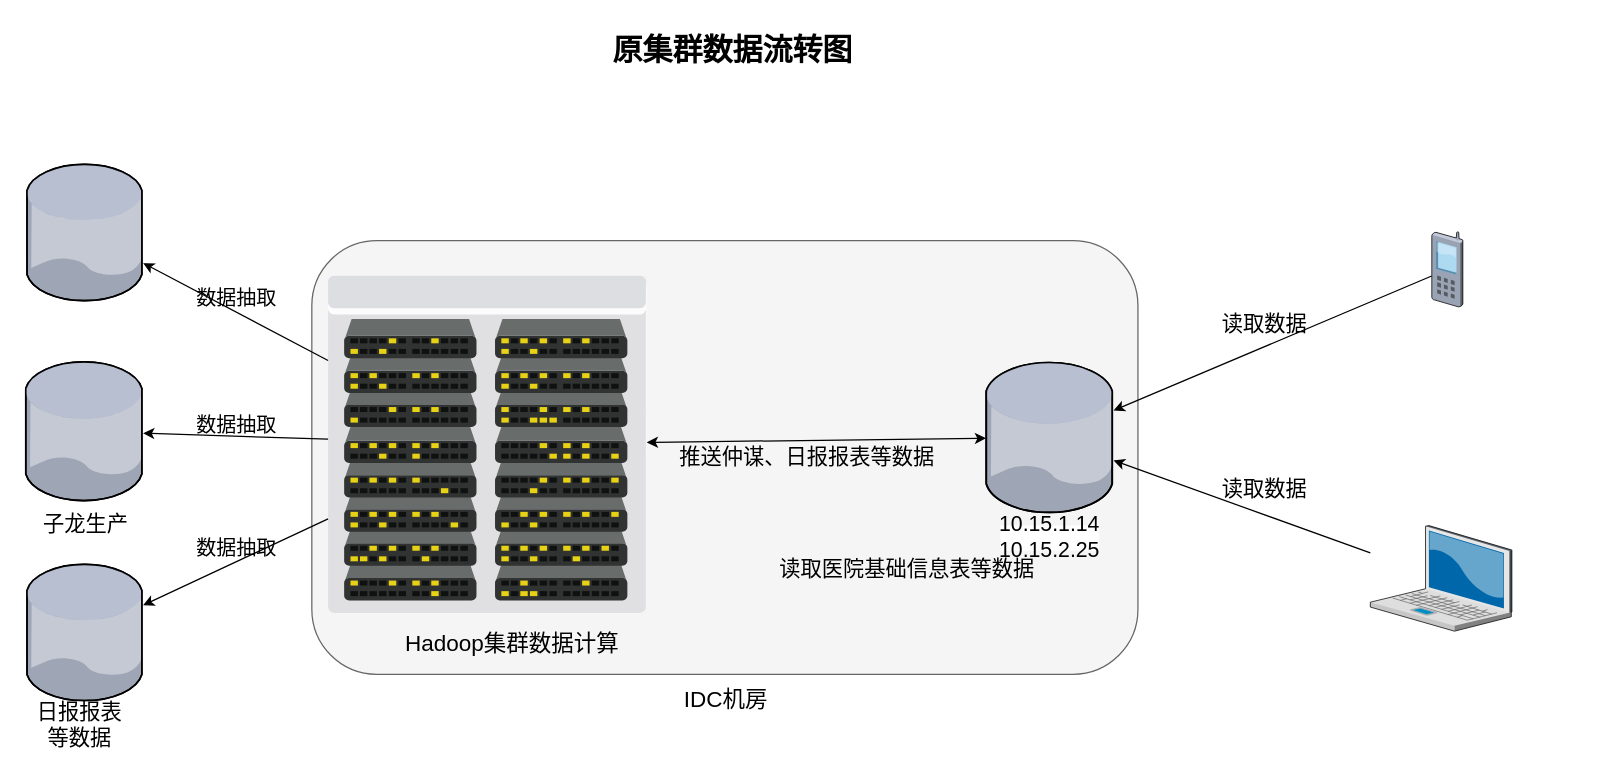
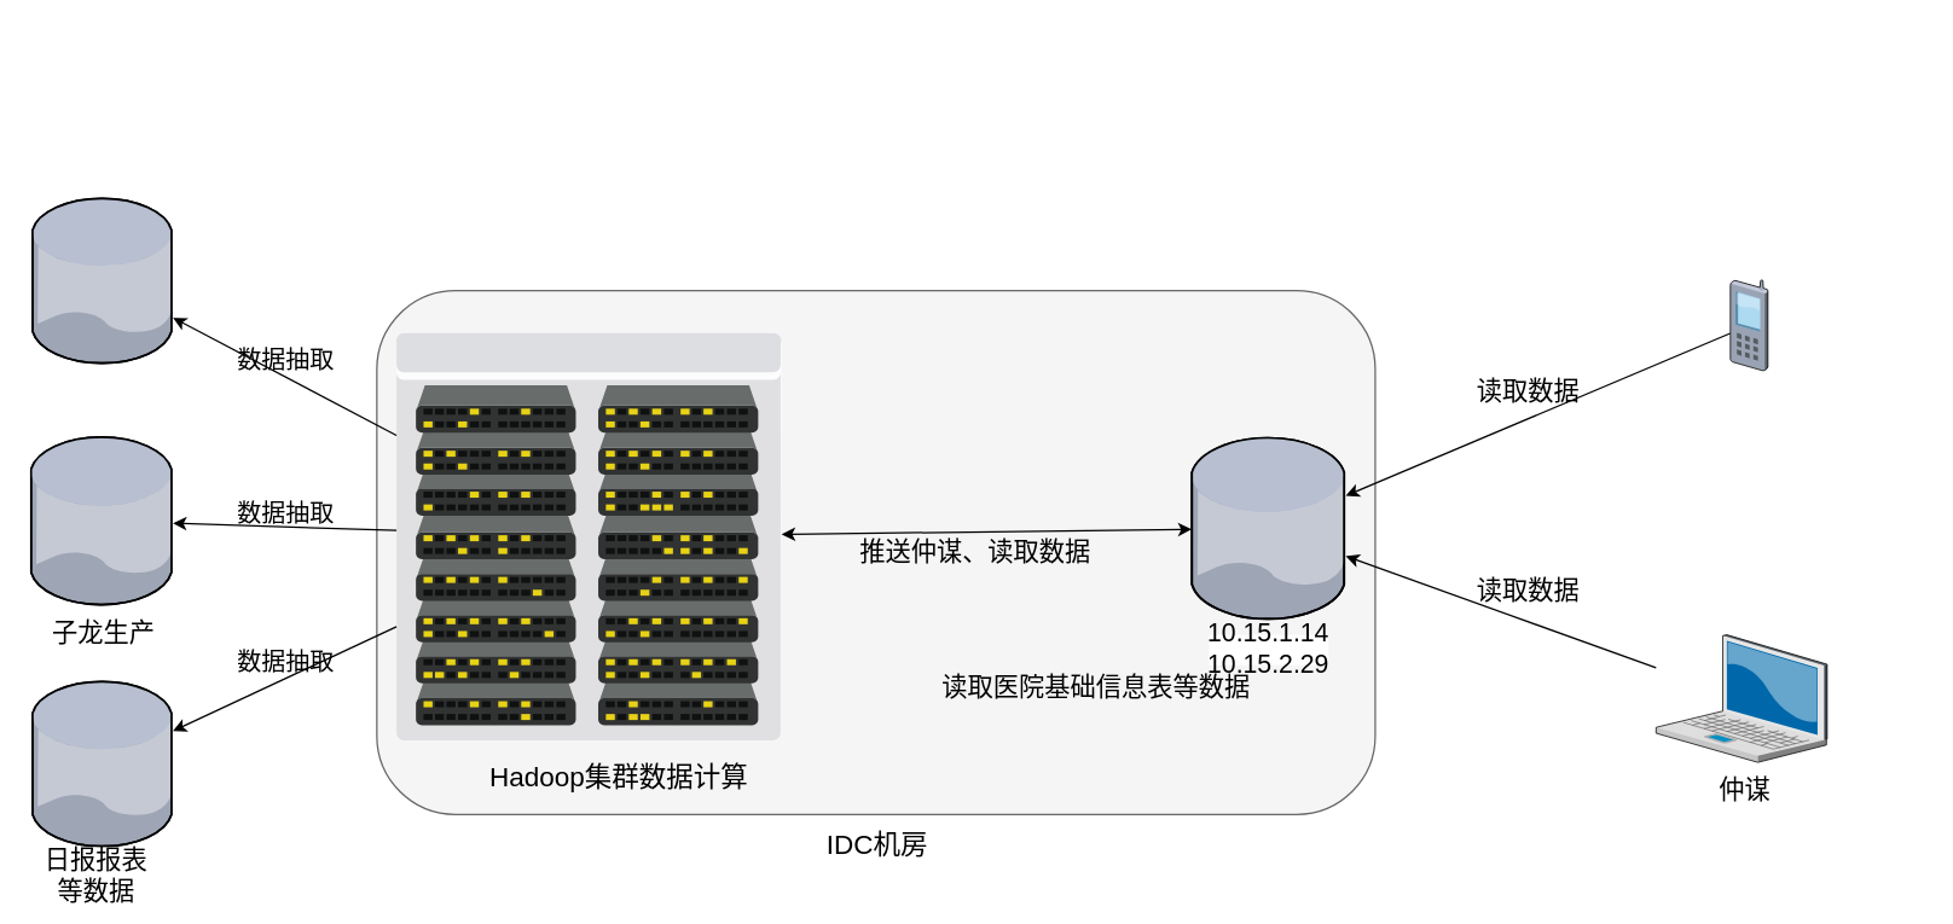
  <mxCell id="0" />
  <mxCell id="1" parent="0" />
  <mxCell id="2" value="" style="rounded=1;whiteSpace=wrap;html=1;fillColor=#f5f5f5;strokeColor=#666666;fontColor=#333333;" vertex="1" parent="1"><mxGeometry x="249" y="192" width="661" height="347" as="geometry" /></mxCell>
  <mxCell id="3" value="" style="verticalLabelPosition=bottom;aspect=fixed;html=1;verticalAlign=top;strokeColor=none;align=center;outlineConnect=0;shape=mxgraph.citrix.database;" parent="1" vertex="1"><mxGeometry x="21" y="131" width="93" height="109" as="geometry" /></mxCell>
  <mxCell id="4" value="" style="verticalLabelPosition=bottom;aspect=fixed;html=1;verticalAlign=top;strokeColor=none;align=center;outlineConnect=0;shape=mxgraph.citrix.datacenter;" parent="1" vertex="1"><mxGeometry x="262" y="220" width="255" height="270" as="geometry" /></mxCell>
  <mxCell id="5" value="" style="verticalLabelPosition=bottom;aspect=fixed;html=1;verticalAlign=top;strokeColor=none;align=center;outlineConnect=0;shape=mxgraph.citrix.database;" parent="1" vertex="1"><mxGeometry x="20" y="289" width="94" height="111" as="geometry" /></mxCell>
  <mxCell id="6" value="" style="verticalLabelPosition=bottom;aspect=fixed;html=1;verticalAlign=top;strokeColor=none;align=center;outlineConnect=0;shape=mxgraph.citrix.database;" parent="1" vertex="1"><mxGeometry x="21" y="451" width="93" height="109" as="geometry" /></mxCell>
  <mxCell id="7" value="&lt;font style=&quot;font-size: 17px&quot;&gt;子龙生产&lt;/font&gt;" style="text;html=1;strokeColor=none;fillColor=none;align=center;verticalAlign=middle;whiteSpace=wrap;rounded=0;" parent="1" vertex="1"><mxGeometry x="28.5" y="410" width="79" height="20" as="geometry" /></mxCell>
  <mxCell id="8" value="&lt;font style=&quot;font-size: 17px&quot;&gt;日报报表等数据&lt;/font&gt;" style="text;html=1;strokeColor=none;fillColor=none;align=center;verticalAlign=middle;whiteSpace=wrap;rounded=0;" parent="1" vertex="1"><mxGeometry x="23.5" y="570" width="79" height="20" as="geometry" /></mxCell>
  <mxCell id="9" value="&lt;font style=&quot;font-size: 18px&quot;&gt;Hadoop集群数据计算&lt;/font&gt;" style="text;html=1;strokeColor=none;fillColor=none;align=center;verticalAlign=middle;whiteSpace=wrap;rounded=0;" parent="1" vertex="1"><mxGeometry x="311" y="507" width="197" height="16" as="geometry" /></mxCell>
  <mxCell id="10" value="" style="verticalLabelPosition=bottom;aspect=fixed;html=1;verticalAlign=top;strokeColor=none;align=center;outlineConnect=0;shape=mxgraph.citrix.database;fillColor=#ffffff;gradientColor=none;" parent="1" vertex="1"><mxGeometry x="788.5" y="289.5" width="102" height="120" as="geometry" /></mxCell>
- <mxCell id="11" value="&lt;font style=&quot;font-size: 17px&quot;&gt;10.15.1.14&lt;br&gt;10.15.2.25&lt;br&gt;&lt;/font&gt;" style="text;html=1;strokeColor=none;fillColor=#ffffff;align=center;verticalAlign=middle;whiteSpace=wrap;rounded=0;gradientColor=none;" parent="1" vertex="1"><mxGeometry x="800" y="420" width="79" height="20" as="geometry" /></mxCell>
+ <mxCell id="11" value="&lt;font style=&quot;font-size: 17px&quot;&gt;10.15.1.14&lt;br&gt;10.15.2.29&lt;br&gt;&lt;/font&gt;" style="text;html=1;strokeColor=none;fillColor=#ffffff;align=center;verticalAlign=middle;whiteSpace=wrap;rounded=0;gradientColor=none;" parent="1" vertex="1"><mxGeometry x="800" y="420" width="79" height="20" as="geometry" /></mxCell>
  <mxCell id="12" value="" style="endArrow=classic;html=1;" parent="1" source="4" target="3" edge="1"><mxGeometry width="50" height="50" relative="1" as="geometry"><mxPoint x="237" y="673" as="sourcePoint" /><mxPoint x="287" y="623" as="targetPoint" /></mxGeometry></mxCell>
  <mxCell id="13" value="" style="endArrow=classic;html=1;" parent="1" source="4" target="5" edge="1"><mxGeometry width="50" height="50" relative="1" as="geometry"><mxPoint x="301" y="662" as="sourcePoint" /><mxPoint x="351" y="612" as="targetPoint" /></mxGeometry></mxCell>
  <mxCell id="14" value="" style="endArrow=classic;html=1;" parent="1" source="4" target="6" edge="1"><mxGeometry width="50" height="50" relative="1" as="geometry"><mxPoint x="231" y="652" as="sourcePoint" /><mxPoint x="281" y="602" as="targetPoint" /></mxGeometry></mxCell>
  <mxCell id="15" value="&lt;font style=&quot;font-size: 16px&quot;&gt;数据抽取&lt;/font&gt;" style="text;html=1;strokeColor=none;fillColor=none;align=center;verticalAlign=middle;whiteSpace=wrap;rounded=0;" parent="1" vertex="1"><mxGeometry x="149" y="220" width="80" height="35" as="geometry" /></mxCell>
  <mxCell id="16" value="&lt;font style=&quot;font-size: 16px&quot;&gt;数据抽取&lt;/font&gt;" style="text;html=1;strokeColor=none;fillColor=none;align=center;verticalAlign=middle;whiteSpace=wrap;rounded=0;" parent="1" vertex="1"><mxGeometry x="149" y="322" width="80" height="35" as="geometry" /></mxCell>
  <mxCell id="17" value="&lt;font style=&quot;font-size: 16px&quot;&gt;数据抽取&lt;/font&gt;" style="text;html=1;strokeColor=none;fillColor=none;align=center;verticalAlign=middle;whiteSpace=wrap;rounded=0;" parent="1" vertex="1"><mxGeometry x="149" y="420" width="80" height="35" as="geometry" /></mxCell>
  <mxCell id="18" value="&lt;font style=&quot;font-size: 17px&quot;&gt;读取医院基础信息表等数据&lt;/font&gt;" style="text;html=1;strokeColor=none;fillColor=none;align=center;verticalAlign=middle;whiteSpace=wrap;rounded=0;" parent="1" vertex="1"><mxGeometry x="619" y="447" width="213" height="17" as="geometry" /></mxCell>
  <mxCell id="19" value="" style="endArrow=classic;startArrow=classic;html=1;" parent="1" source="4" target="10" edge="1"><mxGeometry width="50" height="50" relative="1" as="geometry"><mxPoint x="648" y="518" as="sourcePoint" /><mxPoint x="698" y="468" as="targetPoint" /></mxGeometry></mxCell>
- <mxCell id="20" value="&lt;font style=&quot;font-size: 17px&quot;&gt;推送仲谋、日报报表等数据&lt;/font&gt;" style="text;html=1;strokeColor=none;fillColor=none;align=center;verticalAlign=middle;whiteSpace=wrap;rounded=0;" parent="1" vertex="1"><mxGeometry x="539" y="357" width="213" height="17" as="geometry" /></mxCell>
- <mxCell id="21" value="&lt;h1&gt;原集群数据流转图&lt;/h1&gt;" style="text;html=1;strokeColor=none;fillColor=none;spacing=5;spacingTop=-20;whiteSpace=wrap;overflow=hidden;rounded=0;" parent="1" vertex="1"><mxGeometry x="485" y="20" width="267" height="40" as="geometry" /></mxCell>
+ <mxCell id="20" value="&lt;font style=&quot;font-size: 17px&quot;&gt;推送仲谋、读取数据&lt;/font&gt;" style="text;html=1;strokeColor=none;fillColor=none;align=center;verticalAlign=middle;whiteSpace=wrap;rounded=0;" parent="1" vertex="1"><mxGeometry x="539" y="357" width="213" height="17" as="geometry" /></mxCell>
  <mxCell id="22" value="" style="group" parent="1" vertex="1" connectable="0"><mxGeometry x="1058" y="185" width="213" height="90" as="geometry" /></mxCell>
  <mxCell id="23" value="" style="verticalLabelPosition=bottom;aspect=fixed;html=1;verticalAlign=top;strokeColor=none;align=center;outlineConnect=0;shape=mxgraph.citrix.cell_phone;fillColor=#ffffff;gradientColor=none;" parent="22" vertex="1"><mxGeometry x="87" width="25" height="60" as="geometry" /></mxCell>
  <mxCell id="24" value="" style="group" parent="1" vertex="1" connectable="0"><mxGeometry x="1051" y="420" width="208" height="112" as="geometry" /></mxCell>
  <mxCell id="25" value="" style="verticalLabelPosition=bottom;aspect=fixed;html=1;verticalAlign=top;strokeColor=none;align=center;outlineConnect=0;shape=mxgraph.citrix.laptop_2;fillColor=#ffffff;gradientColor=none;" parent="24" vertex="1"><mxGeometry x="44.92" width="113.277" height="84.469" as="geometry" /></mxCell>
+ <mxCell id="26" value="&lt;font style=&quot;font-size: 17px&quot;&gt;仲谋&lt;/font&gt;" style="text;html=1;strokeColor=none;fillColor=none;align=center;verticalAlign=middle;whiteSpace=wrap;rounded=0;" parent="24" vertex="1"><mxGeometry y="95.225" width="208" height="16.775" as="geometry" /></mxCell>
  <mxCell id="27" value="" style="endArrow=classic;html=1;" parent="1" source="23" target="10" edge="1"><mxGeometry width="50" height="50" relative="1" as="geometry"><mxPoint x="822" y="578" as="sourcePoint" /><mxPoint x="872" y="528" as="targetPoint" /></mxGeometry></mxCell>
  <mxCell id="28" value="" style="endArrow=classic;html=1;" parent="1" source="25" target="10" edge="1"><mxGeometry width="50" height="50" relative="1" as="geometry"><mxPoint x="934" y="585" as="sourcePoint" /><mxPoint x="984" y="535" as="targetPoint" /></mxGeometry></mxCell>
  <mxCell id="29" value="&lt;span style=&quot;font-size: 17px&quot;&gt;读取数据&lt;/span&gt;" style="text;html=1;strokeColor=none;fillColor=none;align=center;verticalAlign=middle;whiteSpace=wrap;rounded=0;" parent="1" vertex="1"><mxGeometry x="965" y="251.5" width="93" height="17" as="geometry" /></mxCell>
  <mxCell id="30" value="&lt;span style=&quot;font-size: 17px&quot;&gt;读取数据&lt;/span&gt;" style="text;html=1;strokeColor=none;fillColor=none;align=center;verticalAlign=middle;whiteSpace=wrap;rounded=0;" parent="1" vertex="1"><mxGeometry x="965" y="383" width="93" height="17" as="geometry" /></mxCell>
  <mxCell id="31" value="&lt;font style=&quot;font-size: 18px&quot;&gt;IDC机房&lt;/font&gt;" style="text;html=1;strokeColor=none;fillColor=none;align=center;verticalAlign=middle;whiteSpace=wrap;rounded=0;" vertex="1" parent="1"><mxGeometry x="519" y="550" width="123" height="20" as="geometry" /></mxCell>
